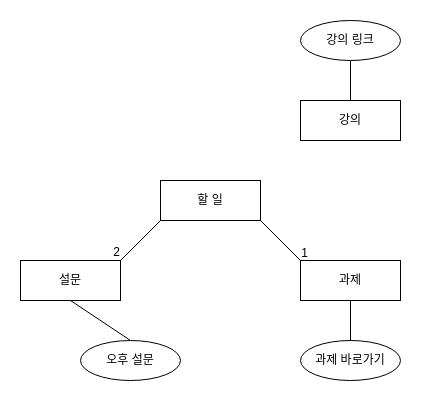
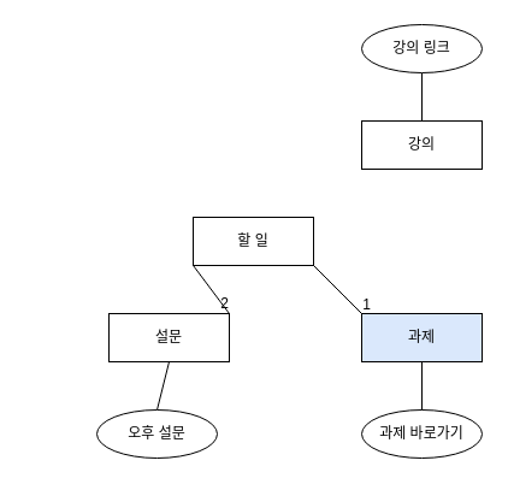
  <mxCell id="0" />
  <mxCell id="1" parent="0" />
  <mxCell id="2" value="강의" style="whiteSpace=wrap;html=1;align=center;" parent="1" vertex="1"><mxGeometry x="300" y="100" width="100" height="40" as="geometry" /></mxCell>
- <mxCell id="3" value="설문" style="whiteSpace=wrap;html=1;align=center;" parent="1" vertex="1"><mxGeometry x="20" y="260" width="100" height="40" as="geometry" /></mxCell>
- <mxCell id="4" value="과제" style="whiteSpace=wrap;html=1;align=center;" parent="1" vertex="1"><mxGeometry x="300" y="260" width="100" height="40" as="geometry" /></mxCell>
+ <mxCell id="3" value="설문" style="whiteSpace=wrap;html=1;align=center;" parent="1" vertex="1"><mxGeometry x="90" y="260" width="100" height="40" as="geometry" /></mxCell>
+ <mxCell id="4" value="과제" style="whiteSpace=wrap;html=1;align=center;fillColor=#dae8fc;" parent="1" vertex="1"><mxGeometry x="300" y="260" width="100" height="40" as="geometry" /></mxCell>
  <mxCell id="5" value="" style="endArrow=none;html=1;rounded=0;entryX=0.5;entryY=0;entryDx=0;entryDy=0;exitX=0.5;exitY=1;exitDx=0;exitDy=0;" parent="1" source="7" target="2" edge="1"><mxGeometry relative="1" as="geometry"><mxPoint x="420" y="-40" as="sourcePoint" /><mxPoint x="260" y="250" as="targetPoint" /></mxGeometry></mxCell>
  <mxCell id="6" value="" style="endArrow=none;html=1;rounded=0;exitX=0.5;exitY=1;exitDx=0;exitDy=0;entryX=0.5;entryY=0;entryDx=0;entryDy=0;" parent="1" source="3" target="10" edge="1"><mxGeometry relative="1" as="geometry"><mxPoint x="100" y="220" as="sourcePoint" /><mxPoint x="90" y="370" as="targetPoint" /></mxGeometry></mxCell>
  <mxCell id="7" value="강의 링크" style="ellipse;whiteSpace=wrap;html=1;align=center;" vertex="1" parent="1"><mxGeometry x="300" y="20" width="100" height="40" as="geometry" /></mxCell>
  <mxCell id="8" value="할 일" style="whiteSpace=wrap;html=1;align=center;" vertex="1" parent="1"><mxGeometry x="160" y="180" width="100" height="40" as="geometry" /></mxCell>
  <mxCell id="9" value="과제 바로가기" style="ellipse;whiteSpace=wrap;html=1;align=center;" vertex="1" parent="1"><mxGeometry x="300" y="340" width="100" height="40" as="geometry" /></mxCell>
  <mxCell id="10" value="오후 설문" style="ellipse;whiteSpace=wrap;html=1;align=center;" vertex="1" parent="1"><mxGeometry x="80" y="340" width="100" height="40" as="geometry" /></mxCell>
  <mxCell id="11" value="" style="endArrow=none;html=1;rounded=0;entryX=0.5;entryY=0;entryDx=0;entryDy=0;exitX=0.5;exitY=1;exitDx=0;exitDy=0;" edge="1" parent="1" source="4" target="9"><mxGeometry relative="1" as="geometry"><mxPoint x="110" y="230" as="sourcePoint" /><mxPoint x="270" y="230" as="targetPoint" /></mxGeometry></mxCell>
  <mxCell id="12" value="" style="endArrow=none;html=1;rounded=0;entryX=1;entryY=0;entryDx=0;entryDy=0;exitX=0;exitY=1;exitDx=0;exitDy=0;" edge="1" parent="1" source="8" target="3"><mxGeometry relative="1" as="geometry"><mxPoint x="110" y="230" as="sourcePoint" /><mxPoint x="270" y="230" as="targetPoint" /></mxGeometry></mxCell>
  <mxCell id="13" value="2" style="resizable=0;html=1;align=right;verticalAlign=bottom;" connectable="0" vertex="1" parent="12"><mxGeometry x="1" relative="1" as="geometry" /></mxCell>
  <mxCell id="14" value="" style="endArrow=none;html=1;rounded=0;entryX=0;entryY=0;entryDx=0;entryDy=0;exitX=1;exitY=1;exitDx=0;exitDy=0;" edge="1" parent="1" source="8" target="4"><mxGeometry relative="1" as="geometry"><mxPoint x="110" y="230" as="sourcePoint" /><mxPoint x="270" y="230" as="targetPoint" /></mxGeometry></mxCell>
  <mxCell id="15" value="1" style="resizable=0;html=1;align=right;verticalAlign=bottom;" connectable="0" vertex="1" parent="14"><mxGeometry x="1" relative="1" as="geometry"><mxPoint x="8" y="1" as="offset" /></mxGeometry></mxCell>
